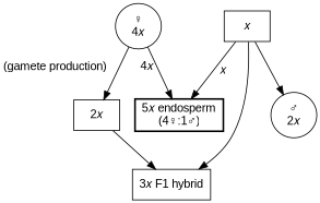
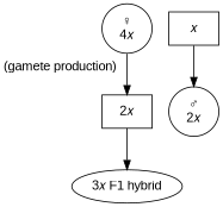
  digraph {
    fontname="Liberation Sans"
    node [fontname="Liberation Sans" shape=box]
    edge [fontname="Liberation Sans"]
    n1 [label="♀\n4𝑥" shape=""]
    n2 [label="2𝑥"]
-   n3 [label="5𝑥 endosperm\n(4♀:1♂)" style=bold]
-   n4 [label="3𝑥 F1 hybrid"]
+   n4 [label="3𝑥 F1 hybrid" shape=ellipse]
    n5 [label="♂\n2𝑥" shape=""]
    n6 [label="𝑥"]
    n1 -> n2 [xlabel="(gamete production)   "]
-   n1 -> n3 [xlabel="4𝑥  "]
    n2 -> n4
-   n6 -> n3 [label=" 𝑥"]
-   n6 -> n4
    n6 -> n5
  }
